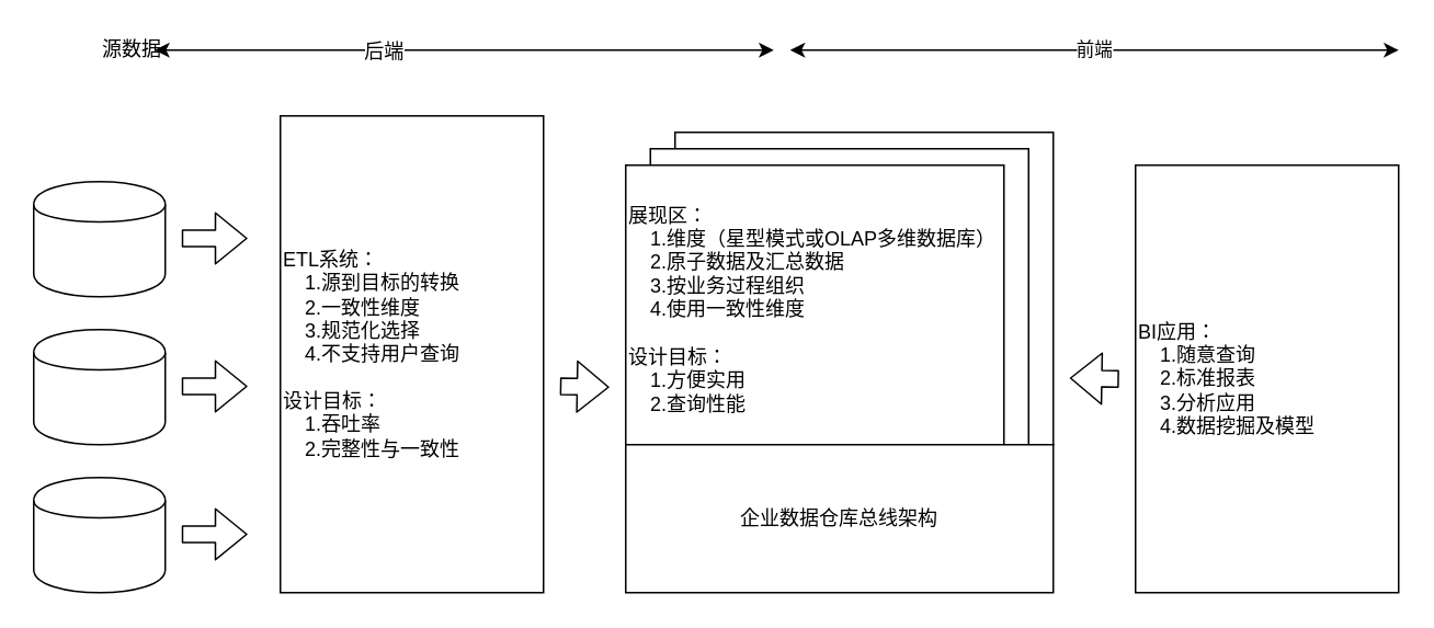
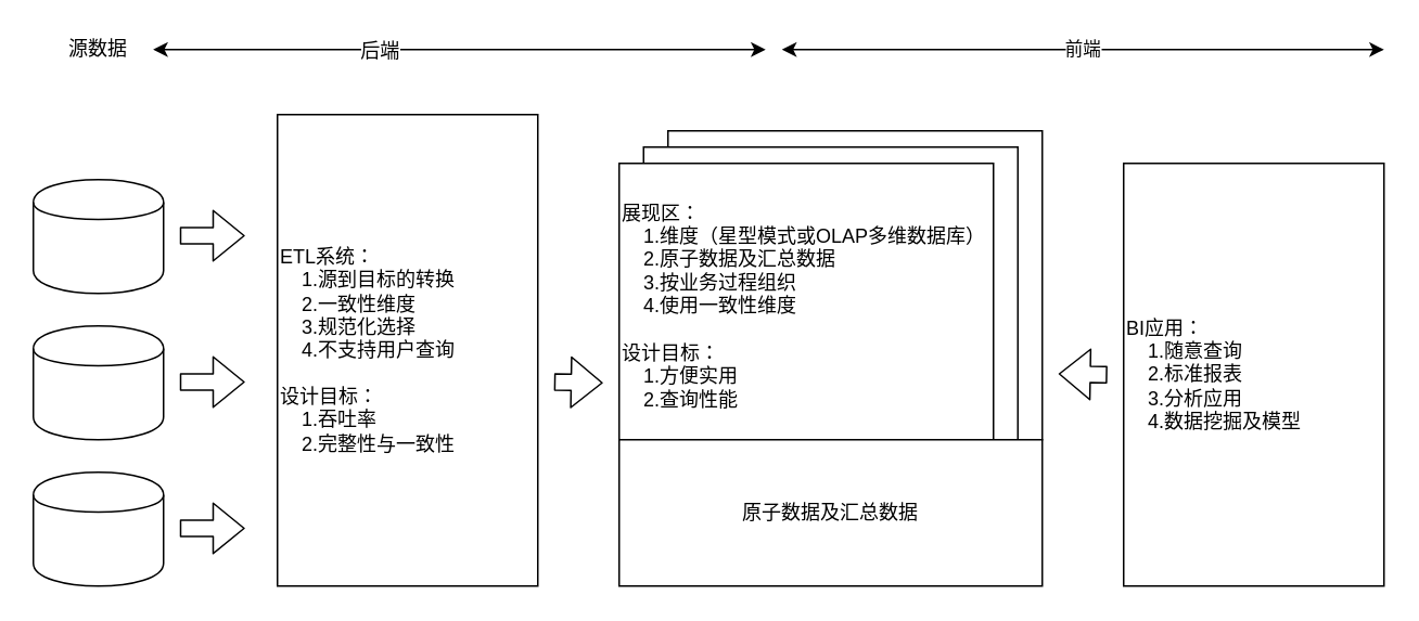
  <mxCell id="0" />
  <mxCell id="1" parent="0" />
  <mxCell id="2" value="" style="rounded=0;whiteSpace=wrap;html=1;align=left;" vertex="1" parent="1"><mxGeometry x="410" y="80" width="230" height="190" as="geometry" /></mxCell>
  <mxCell id="3" value="" style="rounded=0;whiteSpace=wrap;html=1;align=left;" vertex="1" parent="1"><mxGeometry x="395" y="90" width="230" height="190" as="geometry" /></mxCell>
  <mxCell id="4" value="" style="shape=cylinder;whiteSpace=wrap;html=1;boundedLbl=1;backgroundOutline=1;" vertex="1" parent="1"><mxGeometry x="20" y="110" width="80" height="70" as="geometry" /></mxCell>
  <mxCell id="5" value="" style="shape=cylinder;whiteSpace=wrap;html=1;boundedLbl=1;backgroundOutline=1;" vertex="1" parent="1"><mxGeometry x="20" y="200" width="80" height="70" as="geometry" /></mxCell>
  <mxCell id="6" value="" style="shape=cylinder;whiteSpace=wrap;html=1;boundedLbl=1;backgroundOutline=1;" vertex="1" parent="1"><mxGeometry x="20" y="290" width="80" height="70" as="geometry" /></mxCell>
  <mxCell id="7" value="" style="shape=flexArrow;endArrow=classic;html=1;" edge="1" parent="1"><mxGeometry width="50" height="50" relative="1" as="geometry"><mxPoint x="110" y="144.5" as="sourcePoint" /><mxPoint x="150" y="144.5" as="targetPoint" /></mxGeometry></mxCell>
  <mxCell id="8" value="" style="shape=flexArrow;endArrow=classic;html=1;" edge="1" parent="1"><mxGeometry width="50" height="50" relative="1" as="geometry"><mxPoint x="110" y="234.5" as="sourcePoint" /><mxPoint x="150" y="234.5" as="targetPoint" /></mxGeometry></mxCell>
  <mxCell id="9" value="" style="shape=flexArrow;endArrow=classic;html=1;" edge="1" parent="1"><mxGeometry width="50" height="50" relative="1" as="geometry"><mxPoint x="110" y="324.5" as="sourcePoint" /><mxPoint x="150" y="324.5" as="targetPoint" /></mxGeometry></mxCell>
  <mxCell id="10" value="ETL系统：&lt;br&gt;&amp;nbsp; &amp;nbsp; 1.源到目标的转换&lt;br&gt;&amp;nbsp; &amp;nbsp; 2.一致性维度&lt;br&gt;&amp;nbsp; &amp;nbsp; 3.规范化选择&lt;br&gt;&amp;nbsp; &amp;nbsp; 4.不支持用户查询&lt;br&gt;&lt;br&gt;设计目标：&lt;br&gt;&amp;nbsp; &amp;nbsp; 1.吞吐率&lt;br&gt;&amp;nbsp; &amp;nbsp; 2.完整性与一致性" style="rounded=0;whiteSpace=wrap;html=1;align=left;" vertex="1" parent="1"><mxGeometry x="170" y="70" width="160" height="290" as="geometry" /></mxCell>
  <mxCell id="11" value="展现区：&lt;br&gt;&amp;nbsp; &amp;nbsp; 1.维度（星型模式或OLAP多维数据库）&lt;br&gt;&amp;nbsp; &amp;nbsp; 2.原子数据及汇总数据&lt;br&gt;&amp;nbsp; &amp;nbsp; 3.按业务过程组织&lt;br&gt;&amp;nbsp; &amp;nbsp; 4.使用一致性维度&lt;br&gt;&lt;br&gt;设计目标：&lt;br&gt;&amp;nbsp; &amp;nbsp; 1.方便实用&lt;br&gt;&amp;nbsp; &amp;nbsp; 2.查询性能&lt;br&gt;&lt;br&gt;" style="rounded=0;whiteSpace=wrap;html=1;align=left;" vertex="1" parent="1"><mxGeometry x="380" y="100" width="230" height="190" as="geometry" /></mxCell>
- <mxCell id="12" value="企业数据仓库总线架构" style="rounded=0;whiteSpace=wrap;html=1;align=center;" vertex="1" parent="1"><mxGeometry x="380" y="270" width="260" height="90" as="geometry" /></mxCell>
+ <mxCell id="12" value="原子数据及汇总数据" style="rounded=0;whiteSpace=wrap;html=1;align=center;" vertex="1" parent="1"><mxGeometry x="380" y="270" width="260" height="90" as="geometry" /></mxCell>
  <mxCell id="13" value="BI应用：&lt;br&gt;&amp;nbsp; &amp;nbsp; 1.随意查询&lt;br&gt;&amp;nbsp; &amp;nbsp; 2.标准报表&lt;br&gt;&amp;nbsp; &amp;nbsp; 3.分析应用&lt;br&gt;&amp;nbsp; &amp;nbsp; 4.数据挖掘及模型" style="rounded=0;whiteSpace=wrap;html=1;align=left;" vertex="1" parent="1"><mxGeometry x="690" y="100" width="160" height="260" as="geometry" /></mxCell>
  <mxCell id="14" value="" style="shape=flexArrow;endArrow=classic;html=1;" edge="1" parent="1"><mxGeometry width="50" height="50" relative="1" as="geometry"><mxPoint x="340" y="234.5" as="sourcePoint" /><mxPoint x="370" y="235" as="targetPoint" /></mxGeometry></mxCell>
  <mxCell id="15" value="" style="shape=flexArrow;endArrow=classic;html=1;" edge="1" parent="1"><mxGeometry width="50" height="50" relative="1" as="geometry"><mxPoint x="680" y="230" as="sourcePoint" /><mxPoint x="650" y="229.5" as="targetPoint" /></mxGeometry></mxCell>
  <mxCell id="16" value="" style="endArrow=classic;startArrow=classic;html=1;" edge="1" parent="1"><mxGeometry width="50" height="50" relative="1" as="geometry"><mxPoint x="93.6" y="30" as="sourcePoint" /><mxPoint x="470" y="30" as="targetPoint" /></mxGeometry></mxCell>
  <mxCell id="17" value="后端" style="text;html=1;align=center;verticalAlign=middle;resizable=0;points=[];labelBackgroundColor=#ffffff;" vertex="1" connectable="0" parent="16"><mxGeometry x="-0.26" relative="1" as="geometry"><mxPoint as="offset" /></mxGeometry></mxCell>
- <mxCell id="18" value="源数据" style="text;html=1;strokeColor=none;fillColor=none;align=center;verticalAlign=middle;whiteSpace=wrap;rounded=0;" vertex="1" parent="1"><mxGeometry x="60" y="20" width="40" height="20" as="geometry" /></mxCell>
+ <mxCell id="18" value="源数据" style="text;html=1;strokeColor=none;fillColor=none;align=center;verticalAlign=middle;whiteSpace=wrap;rounded=0;" vertex="1" parent="1"><mxGeometry x="40" y="20" width="40" height="20" as="geometry" /></mxCell>
  <mxCell id="19" value="前端" style="endArrow=classic;startArrow=classic;html=1;" edge="1" parent="1"><mxGeometry width="50" height="50" relative="1" as="geometry"><mxPoint x="480" y="30" as="sourcePoint" /><mxPoint x="850" y="30" as="targetPoint" /></mxGeometry></mxCell>
